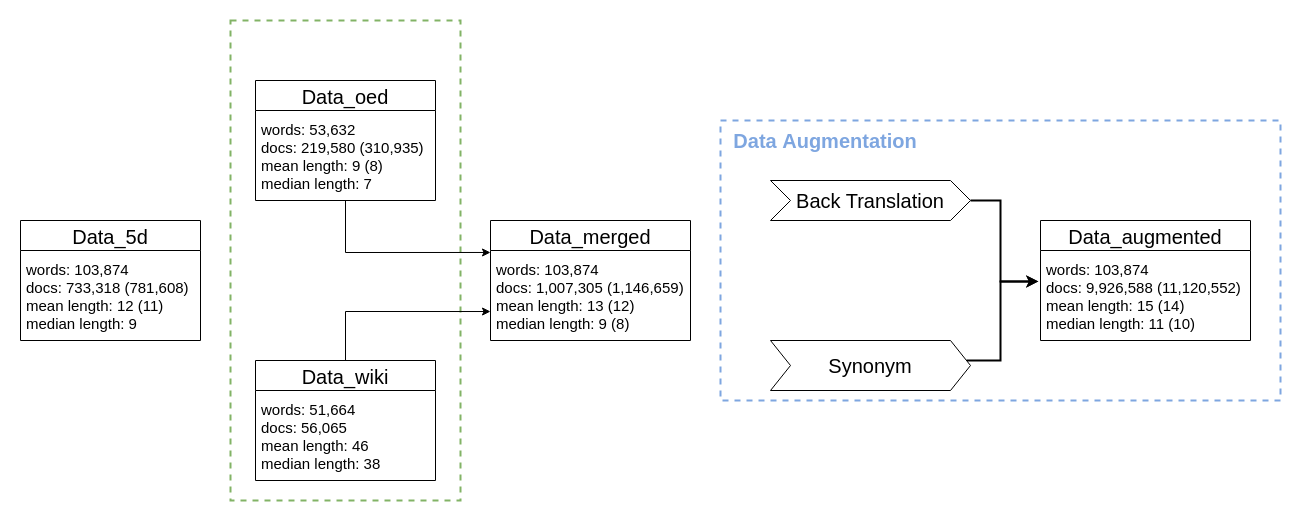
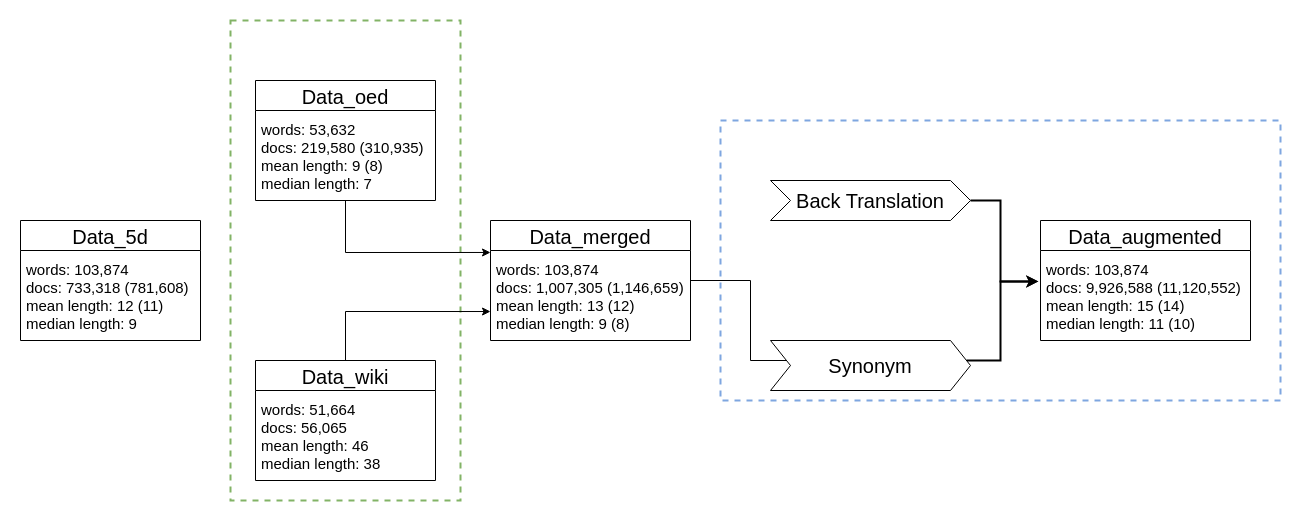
  <mxCell id="0" />
  <mxCell id="1" parent="0" />
  <mxCell id="2" value="" style="rounded=0;whiteSpace=wrap;html=1;fontSize=15;fillColor=none;dashed=1;strokeColor=#82b366;strokeWidth=2;" parent="1" vertex="1"><mxGeometry x="230" y="20" width="230" height="480" as="geometry" /></mxCell>
  <mxCell id="3" value="" style="rounded=0;whiteSpace=wrap;html=1;fontSize=15;fillColor=none;dashed=1;strokeColor=#7EA6E0;strokeWidth=2;" parent="1" vertex="1"><mxGeometry x="720" y="120" width="560" height="280" as="geometry" /></mxCell>
  <mxCell id="4" value="Data_5d" style="swimlane;fontStyle=0;childLayout=stackLayout;horizontal=1;startSize=30;horizontalStack=0;resizeParent=1;resizeParentMax=0;resizeLast=0;collapsible=1;marginBottom=0;fontSize=20;" parent="1" vertex="1"><mxGeometry x="20" y="220" width="180" height="120" as="geometry" /></mxCell>
  <mxCell id="5" value="words: 103,874&#10;docs: 733,318 (781,608)&#10;mean length: 12 (11)&#10;median length: 9" style="text;strokeColor=none;fillColor=none;align=left;verticalAlign=middle;spacingLeft=4;spacingRight=4;overflow=hidden;points=[[0,0.5],[1,0.5]];portConstraint=eastwest;rotatable=0;fontSize=15;" parent="4" vertex="1"><mxGeometry y="30" width="180" height="90" as="geometry" /></mxCell>
  <mxCell id="6" style="edgeStyle=orthogonalEdgeStyle;rounded=0;orthogonalLoop=1;jettySize=auto;html=1;entryX=0;entryY=0.022;entryDx=0;entryDy=0;entryPerimeter=0;fontSize=15;fontColor=#7EA6E0;strokeWidth=1;" parent="1" source="7" target="11" edge="1"><mxGeometry relative="1" as="geometry" /></mxCell>
  <mxCell id="7" value="Data_oed" style="swimlane;fontStyle=0;childLayout=stackLayout;horizontal=1;startSize=30;horizontalStack=0;resizeParent=1;resizeParentMax=0;resizeLast=0;collapsible=1;marginBottom=0;fontSize=20;" parent="1" vertex="1"><mxGeometry x="255" y="80" width="180" height="120" as="geometry" /></mxCell>
  <mxCell id="8" value="words: 53,632&#10;docs: 219,580 (310,935)&#10;mean length: 9 (8)&#10;median length: 7" style="text;strokeColor=none;fillColor=none;align=left;verticalAlign=middle;spacingLeft=4;spacingRight=4;overflow=hidden;points=[[0,0.5],[1,0.5]];portConstraint=eastwest;rotatable=0;fontSize=15;" parent="7" vertex="1"><mxGeometry y="30" width="180" height="90" as="geometry" /></mxCell>
+ <mxCell id="9" style="edgeStyle=orthogonalEdgeStyle;rounded=0;orthogonalLoop=1;jettySize=auto;html=1;entryX=0;entryY=0.5;entryDx=0;entryDy=0;strokeWidth=1;endArrow=none;endFill=0;" parent="1" source="10" target="21" edge="1"><mxGeometry relative="1" as="geometry"><Array as="points"><mxPoint x="750" y="280" /><mxPoint x="750" y="360" /></Array></mxGeometry></mxCell>
  <mxCell id="10" value="Data_merged" style="swimlane;fontStyle=0;childLayout=stackLayout;horizontal=1;startSize=30;horizontalStack=0;resizeParent=1;resizeParentMax=0;resizeLast=0;collapsible=1;marginBottom=0;fontSize=20;" parent="1" vertex="1"><mxGeometry x="490" y="220" width="200" height="120" as="geometry" /></mxCell>
  <mxCell id="11" value="words: 103,874&#10;docs: 1,007,305 (1,146,659)&#10;mean length: 13 (12)&#10;median length: 9 (8)" style="text;strokeColor=none;fillColor=none;align=left;verticalAlign=middle;spacingLeft=4;spacingRight=4;overflow=hidden;points=[[0,0.5],[1,0.5]];portConstraint=eastwest;rotatable=0;fontSize=15;" parent="10" vertex="1"><mxGeometry y="30" width="200" height="90" as="geometry" /></mxCell>
  <mxCell id="12" value="Data_augmented" style="swimlane;fontStyle=0;childLayout=stackLayout;horizontal=1;startSize=30;horizontalStack=0;resizeParent=1;resizeParentMax=0;resizeLast=0;collapsible=1;marginBottom=0;fontSize=20;" parent="1" vertex="1"><mxGeometry x="1040" y="220" width="210" height="120" as="geometry" /></mxCell>
  <mxCell id="13" value="words: 103,874&#10;docs: 9,926,588 (11,120,552)&#10;mean length: 15 (14)&#10;median length: 11 (10)" style="text;strokeColor=none;fillColor=none;align=left;verticalAlign=middle;spacingLeft=4;spacingRight=4;overflow=hidden;points=[[0,0.5],[1,0.5]];portConstraint=eastwest;rotatable=0;fontSize=15;" parent="12" vertex="1"><mxGeometry y="30" width="210" height="90" as="geometry" /></mxCell>
- <mxCell id="14" value="&lt;b&gt;&lt;font color=&quot;#7ea6e0&quot;&gt;&lt;font style=&quot;font-size: 20px&quot;&gt;Data&amp;nbsp;&lt;/font&gt;&lt;span style=&quot;font-size: 20px&quot;&gt;Augmentation&lt;/span&gt;&lt;/font&gt;&lt;/b&gt;" style="text;html=1;strokeColor=none;fillColor=none;align=center;verticalAlign=middle;whiteSpace=wrap;rounded=0;dashed=1;fontSize=15;" parent="1" vertex="1"><mxGeometry x="720" y="120" width="210" height="40" as="geometry" /></mxCell>
  <mxCell id="15" style="edgeStyle=orthogonalEdgeStyle;rounded=0;orthogonalLoop=1;jettySize=auto;html=1;entryX=0;entryY=0.678;entryDx=0;entryDy=0;entryPerimeter=0;" parent="1" source="16" target="11" edge="1"><mxGeometry relative="1" as="geometry" /></mxCell>
  <mxCell id="16" value="Data_wiki" style="swimlane;fontStyle=0;childLayout=stackLayout;horizontal=1;startSize=30;horizontalStack=0;resizeParent=1;resizeParentMax=0;resizeLast=0;collapsible=1;marginBottom=0;fontSize=20;" parent="1" vertex="1"><mxGeometry x="255" y="360" width="180" height="120" as="geometry" /></mxCell>
  <mxCell id="17" value="words: 51,664&#10;docs: 56,065&#10;mean length: 46&#10;median length: 38" style="text;strokeColor=none;fillColor=none;align=left;verticalAlign=middle;spacingLeft=4;spacingRight=4;overflow=hidden;points=[[0,0.5],[1,0.5]];portConstraint=eastwest;rotatable=0;fontSize=15;" parent="16" vertex="1"><mxGeometry y="30" width="180" height="90" as="geometry" /></mxCell>
  <mxCell id="18" style="edgeStyle=orthogonalEdgeStyle;rounded=0;orthogonalLoop=1;jettySize=auto;html=1;entryX=-0.01;entryY=0.344;entryDx=0;entryDy=0;entryPerimeter=0;endArrow=classic;endFill=1;strokeWidth=2;" parent="1" source="19" target="13" edge="1"><mxGeometry relative="1" as="geometry"><Array as="points"><mxPoint x="1000" y="200" /><mxPoint x="1000" y="281" /></Array></mxGeometry></mxCell>
  <mxCell id="19" value="&lt;span style=&quot;font-size: 20px&quot;&gt;Back Translation&lt;/span&gt;" style="shape=step;perimeter=stepPerimeter;whiteSpace=wrap;html=1;fixedSize=1;" parent="1" vertex="1"><mxGeometry x="770" y="180" width="200" height="40" as="geometry" /></mxCell>
  <mxCell id="20" style="edgeStyle=orthogonalEdgeStyle;rounded=0;orthogonalLoop=1;jettySize=auto;html=1;entryX=-0.01;entryY=0.344;entryDx=0;entryDy=0;entryPerimeter=0;endArrow=classic;endFill=1;strokeWidth=2;" parent="1" source="21" target="13" edge="1"><mxGeometry relative="1" as="geometry"><Array as="points"><mxPoint x="1000" y="360" /><mxPoint x="1000" y="281" /></Array></mxGeometry></mxCell>
  <mxCell id="21" value="&lt;span style=&quot;font-size: 20px&quot;&gt;Synonym&lt;/span&gt;" style="shape=step;perimeter=stepPerimeter;whiteSpace=wrap;html=1;fixedSize=1;" parent="1" vertex="1"><mxGeometry x="770" y="340" width="200" height="50" as="geometry" /></mxCell>
